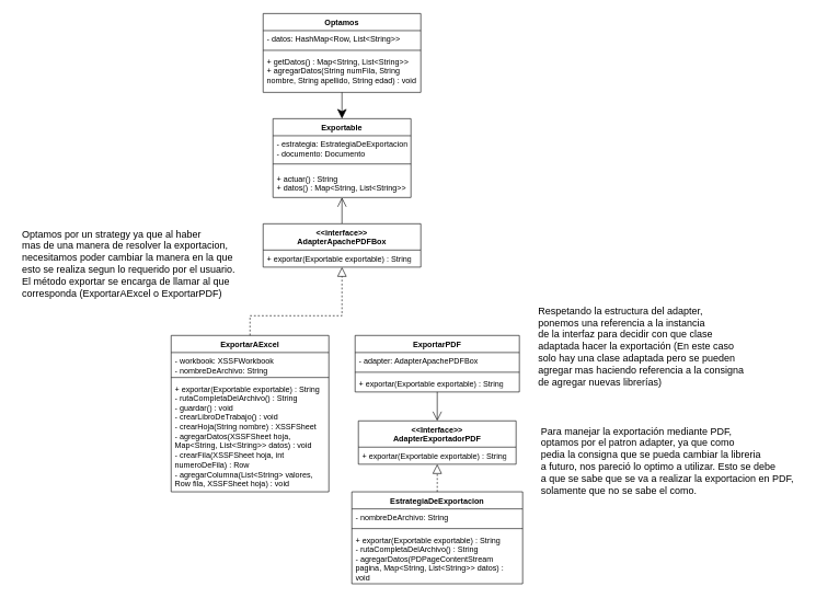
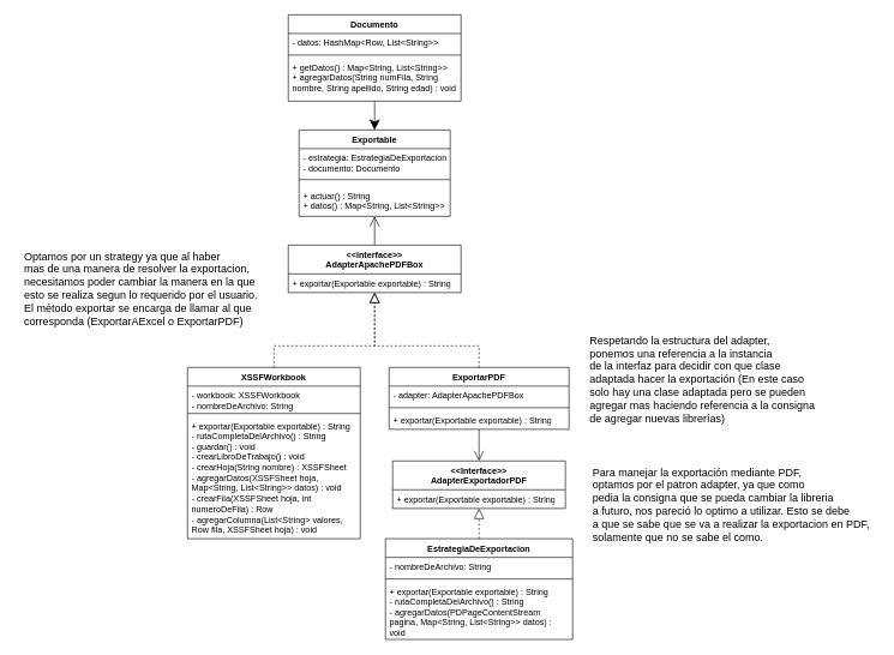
  <mxCell id="0" />
  <mxCell id="1" parent="0" />
  <mxCell id="2" value="Exportable" style="swimlane;fontStyle=1;align=center;verticalAlign=top;childLayout=stackLayout;horizontal=1;startSize=26;horizontalStack=0;resizeParent=1;resizeParentMax=0;resizeLast=0;collapsible=1;marginBottom=0;whiteSpace=wrap;html=1;" parent="1" vertex="1"><mxGeometry x="415" y="180" width="210" height="120" as="geometry" /></mxCell>
  <mxCell id="3" value="&lt;div&gt;- estrategia: EstrategiaDeExportacion&lt;br&gt;&lt;/div&gt;&lt;div&gt;- documento: Documento&lt;br&gt;&lt;/div&gt;" style="text;strokeColor=none;fillColor=none;align=left;verticalAlign=top;spacingLeft=4;spacingRight=4;overflow=hidden;rotatable=0;points=[[0,0.5],[1,0.5]];portConstraint=eastwest;whiteSpace=wrap;html=1;" parent="2" vertex="1"><mxGeometry y="26" width="210" height="34" as="geometry" /></mxCell>
  <mxCell id="4" value="" style="line;strokeWidth=1;fillColor=none;align=left;verticalAlign=middle;spacingTop=-1;spacingLeft=3;spacingRight=3;rotatable=0;labelPosition=right;points=[];portConstraint=eastwest;strokeColor=inherit;" parent="2" vertex="1"><mxGeometry y="60" width="210" height="18" as="geometry" /></mxCell>
  <mxCell id="5" value="&lt;div&gt;+ actuar() : String&lt;/div&gt;&lt;div&gt;+ datos() : Map&amp;lt;String, List&amp;lt;String&amp;gt;&amp;gt;&lt;br&gt;&lt;/div&gt;" style="text;strokeColor=none;fillColor=none;align=left;verticalAlign=top;spacingLeft=4;spacingRight=4;overflow=hidden;rotatable=0;points=[[0,0.5],[1,0.5]];portConstraint=eastwest;whiteSpace=wrap;html=1;" parent="2" vertex="1"><mxGeometry y="78" width="210" height="42" as="geometry" /></mxCell>
- <mxCell id="6" value="ExportarAExcel" style="swimlane;fontStyle=1;align=center;verticalAlign=top;childLayout=stackLayout;horizontal=1;startSize=26;horizontalStack=0;resizeParent=1;resizeParentMax=0;resizeLast=0;collapsible=1;marginBottom=0;whiteSpace=wrap;html=1;" parent="1" vertex="1"><mxGeometry x="260" y="510" width="240" height="238" as="geometry" /></mxCell>
+ <mxCell id="6" value="XSSFWorkbook" style="swimlane;fontStyle=1;align=center;verticalAlign=top;childLayout=stackLayout;horizontal=1;startSize=26;horizontalStack=0;resizeParent=1;resizeParentMax=0;resizeLast=0;collapsible=1;marginBottom=0;whiteSpace=wrap;html=1;" parent="1" vertex="1"><mxGeometry x="260" y="510" width="240" height="238" as="geometry" /></mxCell>
  <mxCell id="7" value="&lt;div&gt;- workbook: XSSFWorkbook&lt;/div&gt;&lt;div&gt;- nombreDeArchivo: String&lt;br&gt;&lt;/div&gt;" style="text;strokeColor=none;fillColor=none;align=left;verticalAlign=top;spacingLeft=4;spacingRight=4;overflow=hidden;rotatable=0;points=[[0,0.5],[1,0.5]];portConstraint=eastwest;whiteSpace=wrap;html=1;" parent="6" vertex="1"><mxGeometry y="26" width="240" height="34" as="geometry" /></mxCell>
  <mxCell id="8" value="" style="line;strokeWidth=1;fillColor=none;align=left;verticalAlign=middle;spacingTop=-1;spacingLeft=3;spacingRight=3;rotatable=0;labelPosition=right;points=[];portConstraint=eastwest;strokeColor=inherit;" parent="6" vertex="1"><mxGeometry y="60" width="240" height="8" as="geometry" /></mxCell>
  <mxCell id="9" value="&lt;div&gt;+ exportar(Exportable exportable) : String&lt;br&gt;&lt;/div&gt;&lt;div&gt;- rutaCompletaDelArchivo() : String&lt;/div&gt;&lt;div&gt;- guardar() : void&lt;/div&gt;&lt;div&gt;- crearLibroDeTrabajo() : void&lt;/div&gt;&lt;div&gt;- crearHoja(String nombre) : XSSFSheet&lt;/div&gt;&lt;div&gt;- agregarDatos(XSSFSheet hoja, Map&amp;lt;String, List&amp;lt;String&amp;gt;&amp;gt; datos) : void&lt;/div&gt;&lt;div&gt;- crearFila(XSSFSheet hoja, int numeroDeFila) : Row&lt;/div&gt;&lt;div&gt;- agregarColumna(List&amp;lt;String&amp;gt; valores, Row fila, XSSFSheet hoja) : void&lt;br&gt;&lt;/div&gt;" style="text;strokeColor=none;fillColor=none;align=left;verticalAlign=top;spacingLeft=4;spacingRight=4;overflow=hidden;rotatable=0;points=[[0,0.5],[1,0.5]];portConstraint=eastwest;whiteSpace=wrap;html=1;" parent="6" vertex="1"><mxGeometry y="68" width="240" height="170" as="geometry" /></mxCell>
  <mxCell id="10" value="&amp;lt;&amp;lt;Interface&amp;gt;&amp;gt;&lt;br&gt;&lt;div&gt;AdapterExportadorPDF&lt;/div&gt;" style="swimlane;fontStyle=1;align=center;verticalAlign=top;childLayout=stackLayout;horizontal=1;startSize=40;horizontalStack=0;resizeParent=1;resizeParentMax=0;resizeLast=0;collapsible=1;marginBottom=0;whiteSpace=wrap;html=1;" parent="1" vertex="1"><mxGeometry x="545" y="640" width="240" height="66" as="geometry" /></mxCell>
  <mxCell id="11" value="+ exportar(Exportable exportable) : String" style="text;strokeColor=none;fillColor=none;align=left;verticalAlign=top;spacingLeft=4;spacingRight=4;overflow=hidden;rotatable=0;points=[[0,0.5],[1,0.5]];portConstraint=eastwest;whiteSpace=wrap;html=1;" parent="10" vertex="1"><mxGeometry y="40" width="240" height="26" as="geometry" /></mxCell>
  <mxCell id="12" value="EstrategiaDeExportacion" style="swimlane;fontStyle=1;align=center;verticalAlign=top;childLayout=stackLayout;horizontal=1;startSize=26;horizontalStack=0;resizeParent=1;resizeParentMax=0;resizeLast=0;collapsible=1;marginBottom=0;whiteSpace=wrap;html=1;" parent="1" vertex="1"><mxGeometry x="535" y="748" width="260" height="140" as="geometry" /></mxCell>
  <mxCell id="13" value="- nombreDeArchivo: String" style="text;strokeColor=none;fillColor=none;align=left;verticalAlign=top;spacingLeft=4;spacingRight=4;overflow=hidden;rotatable=0;points=[[0,0.5],[1,0.5]];portConstraint=eastwest;whiteSpace=wrap;html=1;" parent="12" vertex="1"><mxGeometry y="26" width="260" height="26" as="geometry" /></mxCell>
  <mxCell id="14" value="" style="line;strokeWidth=1;fillColor=none;align=left;verticalAlign=middle;spacingTop=-1;spacingLeft=3;spacingRight=3;rotatable=0;labelPosition=right;points=[];portConstraint=eastwest;strokeColor=inherit;" parent="12" vertex="1"><mxGeometry y="52" width="260" height="8" as="geometry" /></mxCell>
  <mxCell id="15" value="&lt;div&gt;+ exportar(Exportable exportable) : String&lt;/div&gt;&lt;div&gt;- rutaCompletaDelArchivo() : String&lt;/div&gt;&lt;div&gt;- agregarDatos(PDPageContentStream pagina, Map&amp;lt;String, List&amp;lt;String&amp;gt;&amp;gt; datos) : void &lt;br&gt;&lt;/div&gt;" style="text;strokeColor=none;fillColor=none;align=left;verticalAlign=top;spacingLeft=4;spacingRight=4;overflow=hidden;rotatable=0;points=[[0,0.5],[1,0.5]];portConstraint=eastwest;whiteSpace=wrap;html=1;" parent="12" vertex="1"><mxGeometry y="60" width="260" height="80" as="geometry" /></mxCell>
  <mxCell id="16" value="ExportarPDF" style="swimlane;fontStyle=1;align=center;verticalAlign=top;childLayout=stackLayout;horizontal=1;startSize=26;horizontalStack=0;resizeParent=1;resizeParentMax=0;resizeLast=0;collapsible=1;marginBottom=0;whiteSpace=wrap;html=1;" parent="1" vertex="1"><mxGeometry x="540" y="510" width="250" height="86" as="geometry" /></mxCell>
  <mxCell id="17" value="- adapter: AdapterApachePDFBox" style="text;strokeColor=none;fillColor=none;align=left;verticalAlign=top;spacingLeft=4;spacingRight=4;overflow=hidden;rotatable=0;points=[[0,0.5],[1,0.5]];portConstraint=eastwest;whiteSpace=wrap;html=1;" parent="16" vertex="1"><mxGeometry y="26" width="250" height="26" as="geometry" /></mxCell>
  <mxCell id="18" value="" style="line;strokeWidth=1;fillColor=none;align=left;verticalAlign=middle;spacingTop=-1;spacingLeft=3;spacingRight=3;rotatable=0;labelPosition=right;points=[];portConstraint=eastwest;strokeColor=inherit;" parent="16" vertex="1"><mxGeometry y="52" width="250" height="8" as="geometry" /></mxCell>
  <mxCell id="19" value="+ exportar(Exportable exportable) : String" style="text;strokeColor=none;fillColor=none;align=left;verticalAlign=top;spacingLeft=4;spacingRight=4;overflow=hidden;rotatable=0;points=[[0,0.5],[1,0.5]];portConstraint=eastwest;whiteSpace=wrap;html=1;" parent="16" vertex="1"><mxGeometry y="60" width="250" height="26" as="geometry" /></mxCell>
  <mxCell id="20" value="" style="endArrow=open;endFill=1;endSize=12;html=1;rounded=0;" parent="1" source="21" target="2" edge="1"><mxGeometry width="160" relative="1" as="geometry"><mxPoint x="525" y="350" as="sourcePoint" /><mxPoint x="525" y="230" as="targetPoint" /></mxGeometry></mxCell>
  <mxCell id="21" value="&lt;div&gt;&amp;lt;&amp;lt;interface&amp;gt;&amp;gt;&lt;/div&gt;&lt;div&gt;AdapterApachePDFBox&lt;br&gt;&lt;/div&gt;" style="swimlane;fontStyle=1;align=center;verticalAlign=top;childLayout=stackLayout;horizontal=1;startSize=40;horizontalStack=0;resizeParent=1;resizeParentMax=0;resizeLast=0;collapsible=1;marginBottom=0;whiteSpace=wrap;html=1;" parent="1" vertex="1"><mxGeometry x="400" y="340" width="240" height="66" as="geometry" /></mxCell>
  <mxCell id="22" value="+ exportar(Exportable exportable) : String" style="text;strokeColor=none;fillColor=none;align=left;verticalAlign=top;spacingLeft=4;spacingRight=4;overflow=hidden;rotatable=0;points=[[0,0.5],[1,0.5]];portConstraint=eastwest;whiteSpace=wrap;html=1;" parent="21" vertex="1"><mxGeometry y="40" width="240" height="26" as="geometry" /></mxCell>
  <mxCell id="23" value="" style="endArrow=open;endFill=1;endSize=12;html=1;rounded=0;entryX=0.5;entryY=0;entryDx=0;entryDy=0;" parent="1" source="19" target="10" edge="1"><mxGeometry width="160" relative="1" as="geometry"><mxPoint x="739.5" y="547" as="sourcePoint" /><mxPoint x="740.5" y="496" as="targetPoint" /></mxGeometry></mxCell>
  <mxCell id="24" value="" style="endArrow=block;dashed=1;endFill=0;endSize=12;html=1;rounded=0;" parent="1" source="12" target="10" edge="1"><mxGeometry width="160" relative="1" as="geometry"><mxPoint x="630" y="700" as="sourcePoint" /><mxPoint x="790" y="700" as="targetPoint" /></mxGeometry></mxCell>
  <mxCell id="25" value="" style="endArrow=block;dashed=1;endFill=0;endSize=12;html=1;rounded=0;" parent="1" source="6" target="21" edge="1"><mxGeometry width="160" relative="1" as="geometry"><mxPoint x="480" y="500" as="sourcePoint" /><mxPoint x="640" y="500" as="targetPoint" /><Array as="points"><mxPoint x="380" y="480" /><mxPoint x="520" y="480" /></Array></mxGeometry></mxCell>
- <mxCell id="27" value="Optamos" style="swimlane;fontStyle=1;align=center;verticalAlign=top;childLayout=stackLayout;horizontal=1;startSize=26;horizontalStack=0;resizeParent=1;resizeParentMax=0;resizeLast=0;collapsible=1;marginBottom=0;whiteSpace=wrap;html=1;" parent="1" vertex="1"><mxGeometry x="400" y="20" width="240" height="120" as="geometry" /></mxCell>
+ <mxCell id="26" value="" style="endArrow=block;dashed=1;endFill=0;endSize=12;html=1;rounded=0;" parent="1" source="16" target="21" edge="1"><mxGeometry width="160" relative="1" as="geometry"><mxPoint x="480" y="500" as="sourcePoint" /><mxPoint x="640" y="500" as="targetPoint" /><Array as="points"><mxPoint x="665" y="480" /><mxPoint x="520" y="480" /></Array></mxGeometry></mxCell>
+ <mxCell id="27" value="Documento" style="swimlane;fontStyle=1;align=center;verticalAlign=top;childLayout=stackLayout;horizontal=1;startSize=26;horizontalStack=0;resizeParent=1;resizeParentMax=0;resizeLast=0;collapsible=1;marginBottom=0;whiteSpace=wrap;html=1;" parent="1" vertex="1"><mxGeometry x="400" y="20" width="240" height="120" as="geometry" /></mxCell>
  <mxCell id="28" value="- datos: HashMap&amp;lt;Row, List&amp;lt;String&amp;gt;&amp;gt;" style="text;strokeColor=none;fillColor=none;align=left;verticalAlign=top;spacingLeft=4;spacingRight=4;overflow=hidden;rotatable=0;points=[[0,0.5],[1,0.5]];portConstraint=eastwest;whiteSpace=wrap;html=1;" parent="27" vertex="1"><mxGeometry y="26" width="240" height="26" as="geometry" /></mxCell>
  <mxCell id="29" value="" style="line;strokeWidth=1;fillColor=none;align=left;verticalAlign=middle;spacingTop=-1;spacingLeft=3;spacingRight=3;rotatable=0;labelPosition=right;points=[];portConstraint=eastwest;strokeColor=inherit;" parent="27" vertex="1"><mxGeometry y="52" width="240" height="8" as="geometry" /></mxCell>
  <mxCell id="30" value="+ getDatos() : Map&amp;lt;String, List&amp;lt;String&amp;gt;&amp;gt;&lt;div&gt;+ agregarDatos(String numFila, String nombre, String apellido, String edad) : void&lt;/div&gt;" style="text;strokeColor=none;fillColor=none;align=left;verticalAlign=top;spacingLeft=4;spacingRight=4;overflow=hidden;rotatable=0;points=[[0,0.5],[1,0.5]];portConstraint=eastwest;whiteSpace=wrap;html=1;" parent="27" vertex="1"><mxGeometry y="60" width="240" height="60" as="geometry" /></mxCell>
  <mxCell id="31" value="" style="endArrow=classic;endFill=1;endSize=12;html=1;rounded=0;" parent="1" source="27" target="2" edge="1"><mxGeometry width="160" relative="1" as="geometry"><mxPoint x="500" y="230" as="sourcePoint" /><mxPoint x="660" y="230" as="targetPoint" /></mxGeometry></mxCell>
  <mxCell id="32" value="&lt;div style=&quot;text-align: left;&quot;&gt;&lt;span style=&quot;font-size: 15px; background-color: initial;&quot;&gt;Optamos por un strategy ya que al haber&lt;/span&gt;&lt;/div&gt;&lt;div style=&quot;text-align: left;&quot;&gt;&lt;font style=&quot;font-size: 15px;&quot;&gt;mas de una manera de resolver la exportacion,&lt;/font&gt;&lt;/div&gt;&lt;div style=&quot;text-align: left;&quot;&gt;&lt;font style=&quot;font-size: 15px;&quot;&gt;necesitamos poder cambiar la manera en la que&lt;/font&gt;&lt;/div&gt;&lt;div style=&quot;text-align: left;&quot;&gt;&lt;font style=&quot;font-size: 15px;&quot;&gt;esto se realiza segun lo requerido por el usuario.&lt;br&gt;El método exportar se encarga de llamar al que&lt;/font&gt;&lt;/div&gt;&lt;div style=&quot;text-align: left;&quot;&gt;&lt;font style=&quot;font-size: 15px;&quot;&gt;corresponda (ExportarAExcel o ExportarPDF)&lt;br&gt;&lt;/font&gt;&lt;/div&gt;" style="text;html=1;align=center;verticalAlign=middle;resizable=0;points=[];autosize=1;strokeColor=none;fillColor=none;" parent="1" vertex="1"><mxGeometry x="20" y="340" width="350" height="120" as="geometry" /></mxCell>
  <mxCell id="33" value="&lt;div style=&quot;text-align: left;&quot;&gt;&lt;span style=&quot;font-size: 15px; background-color: initial;&quot;&gt;Para manejar la exportación mediante PDF,&lt;/span&gt;&lt;/div&gt;&lt;div style=&quot;text-align: left;&quot;&gt;&lt;span style=&quot;font-size: 15px;&quot;&gt;optamos por el patron adapter, ya que como&amp;nbsp;&lt;/span&gt;&lt;/div&gt;&lt;div style=&quot;text-align: left;&quot;&gt;&lt;span style=&quot;font-size: 15px;&quot;&gt;pedia la consigna que se pueda cambiar la libreria&amp;nbsp;&lt;/span&gt;&lt;/div&gt;&lt;div style=&quot;text-align: left;&quot;&gt;&lt;span style=&quot;font-size: 15px;&quot;&gt;a futuro, nos pareció lo optimo a utilizar. Esto se debe&amp;nbsp;&lt;/span&gt;&lt;/div&gt;&lt;div style=&quot;text-align: left;&quot;&gt;&lt;span style=&quot;font-size: 15px;&quot;&gt;a que se sabe que se va a realizar la exportacion en PDF,&lt;/span&gt;&lt;/div&gt;&lt;div style=&quot;text-align: left;&quot;&gt;&lt;span style=&quot;font-size: 15px;&quot;&gt;solamente que no se sabe el como.&lt;/span&gt;&lt;/div&gt;" style="text;html=1;align=center;verticalAlign=middle;resizable=0;points=[];autosize=1;strokeColor=none;fillColor=none;" parent="1" vertex="1"><mxGeometry x="810" y="640" width="410" height="120" as="geometry" /></mxCell>
  <mxCell id="34" value="&lt;div align=&quot;left&quot;&gt;&lt;font style=&quot;font-size: 15px;&quot;&gt;Respetando la estructura del adapter,&lt;/font&gt;&lt;/div&gt;&lt;div align=&quot;left&quot;&gt;&lt;font style=&quot;font-size: 15px;&quot;&gt;ponemos una referencia a la instancia&lt;/font&gt;&lt;/div&gt;&lt;div align=&quot;left&quot;&gt;&lt;font style=&quot;font-size: 15px;&quot;&gt;de la interfaz para decidir con que clase&lt;/font&gt;&lt;/div&gt;&lt;div align=&quot;left&quot;&gt;&lt;font style=&quot;font-size: 15px;&quot;&gt;adaptada hacer la exportación (En este caso&lt;/font&gt;&lt;/div&gt;&lt;div align=&quot;left&quot;&gt;&lt;font style=&quot;font-size: 15px;&quot;&gt;solo hay una clase adaptada pero se pueden&lt;/font&gt;&lt;/div&gt;&lt;div align=&quot;left&quot;&gt;&lt;font style=&quot;font-size: 15px;&quot;&gt;agregar mas haciendo referencia a la consigna &lt;br&gt;&lt;/font&gt;&lt;/div&gt;&lt;div align=&quot;left&quot;&gt;&lt;font style=&quot;font-size: 15px;&quot;&gt;de agregar nuevas librerías)&lt;br&gt;&lt;/font&gt;&lt;/div&gt;" style="text;html=1;align=center;verticalAlign=middle;resizable=0;points=[];autosize=1;strokeColor=none;fillColor=none;" vertex="1" parent="1"><mxGeometry x="810" y="456" width="330" height="140" as="geometry" /></mxCell>
